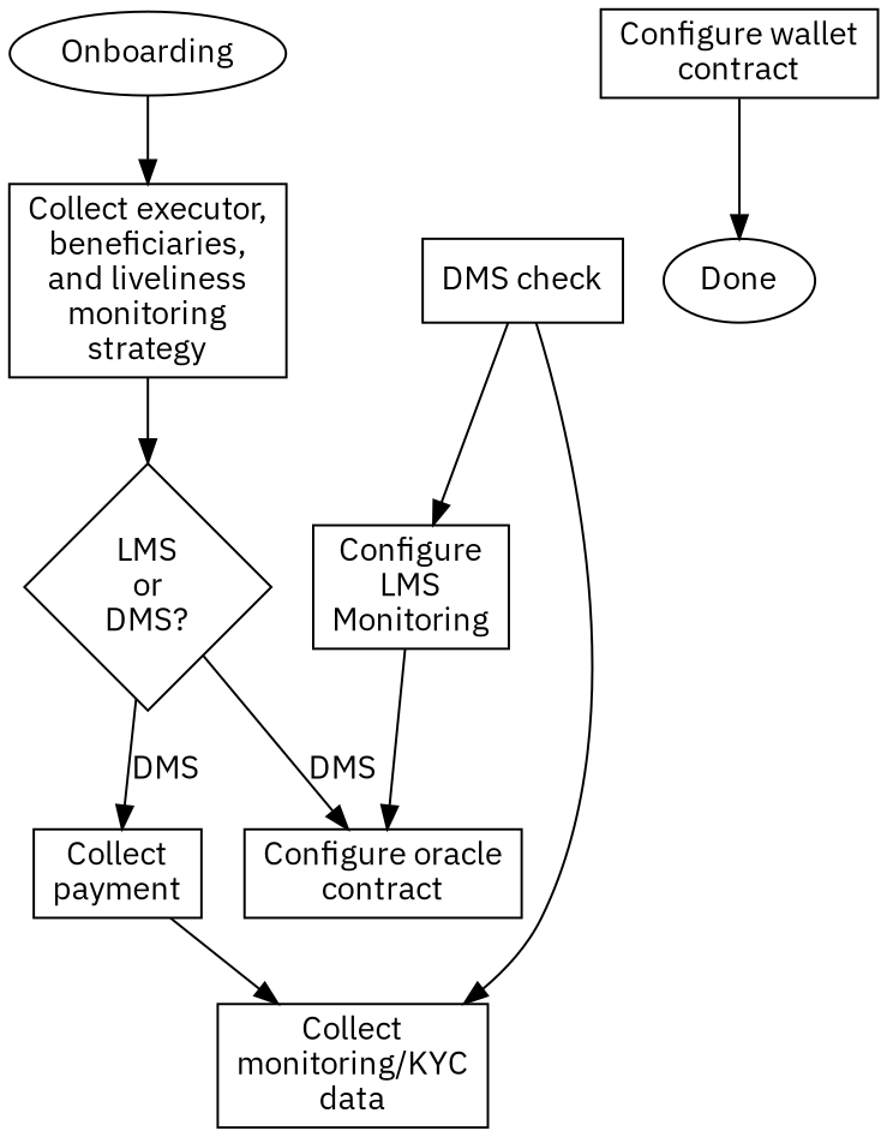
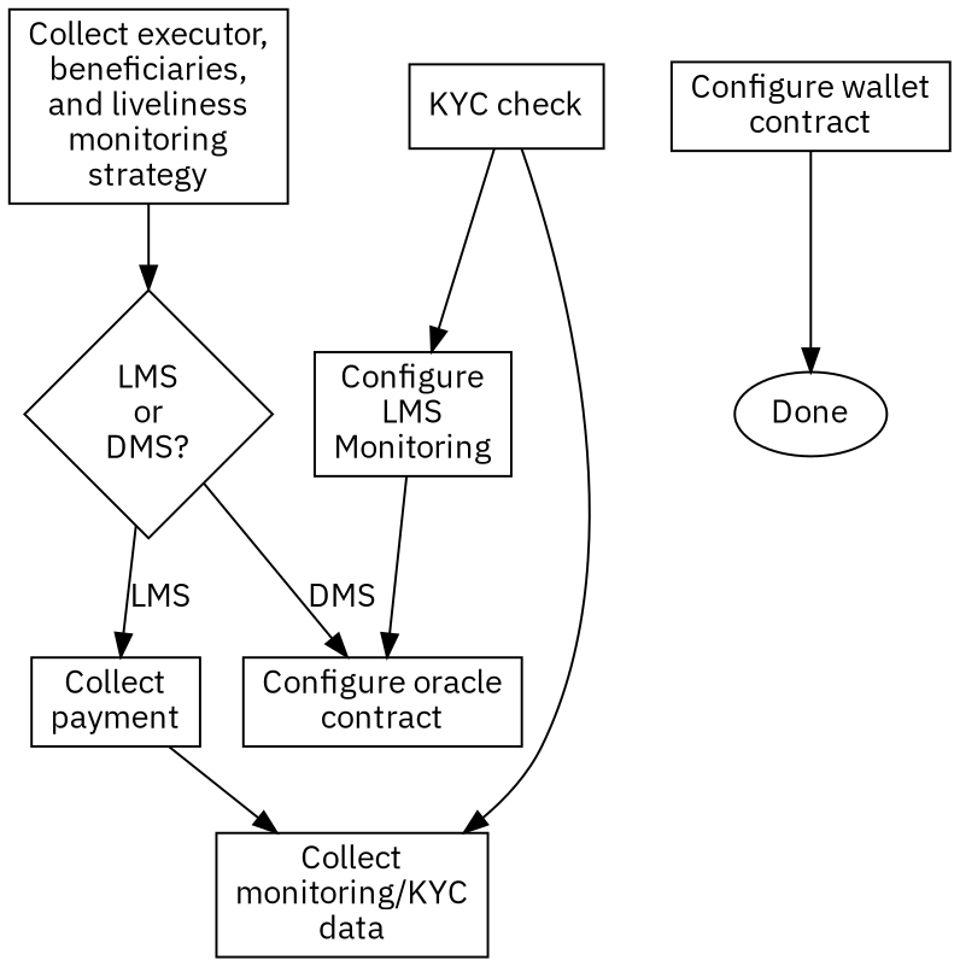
  digraph {
    fontname="IBM Plex Sans"
    node [fontname="IBM Plex Sans" shape=box]
    edge [fontname="IBM Plex Sans"]
-   n1 [label=Onboarding shape=""]
    n2 [label="Collect executor,\nbeneficiaries,\nand liveliness\nmonitoring\nstrategy"]
    n3 [label="LMS\nor\nDMS?" shape=diamond]
    n4 [label=Done shape=""]
    n5 [label="Collect\npayment"]
    n6 [label="Configure oracle\ncontract"]
    n7 [label="Collect\nmonitoring/KYC\ndata"]
-   n8 [label="DMS check"]
+   n8 [label="KYC check"]
    n9 [label="Configure\nLMS\nMonitoring"]
    n10 [label="Configure wallet\ncontract"]
-   n1 -> n2
    n2 -> n3
-   n3 -> n5 [label=DMS]
+   n3 -> n5 [label=LMS]
    n3 -> n6 [label=DMS]
    n5 -> n7
    n8 -> n7
    n8 -> n9
    n9 -> n6
    n10 -> n4
  }
